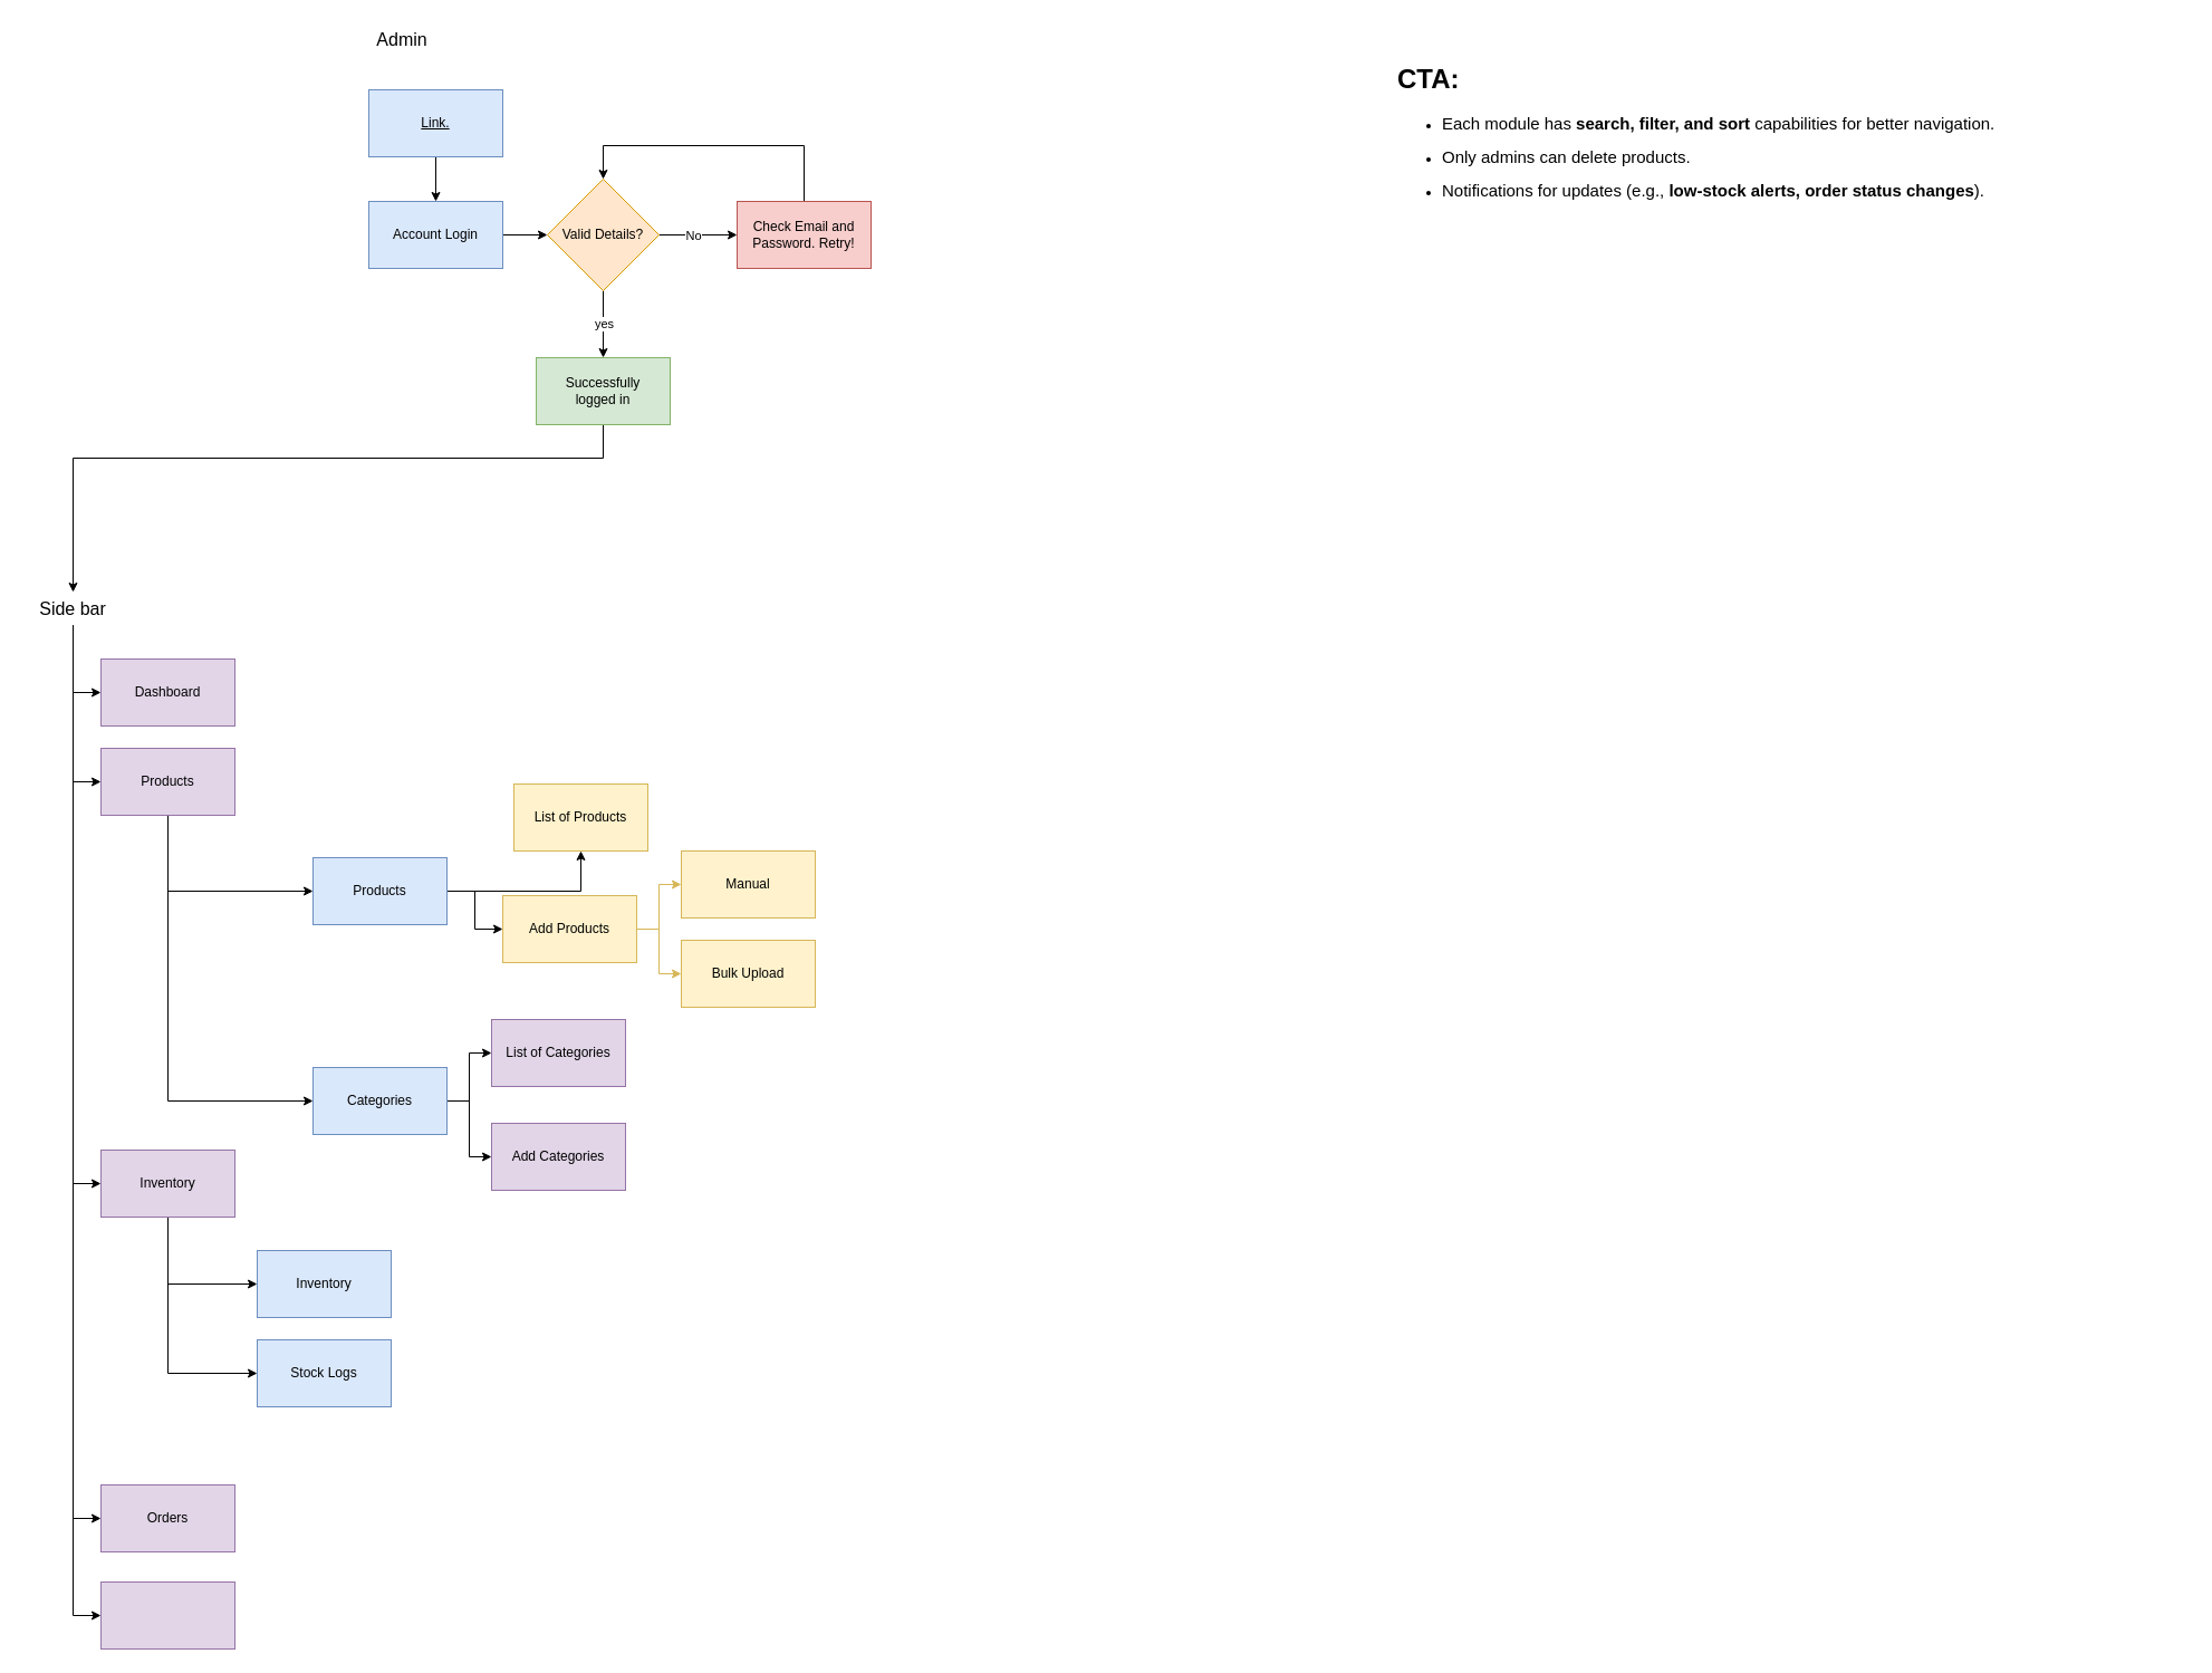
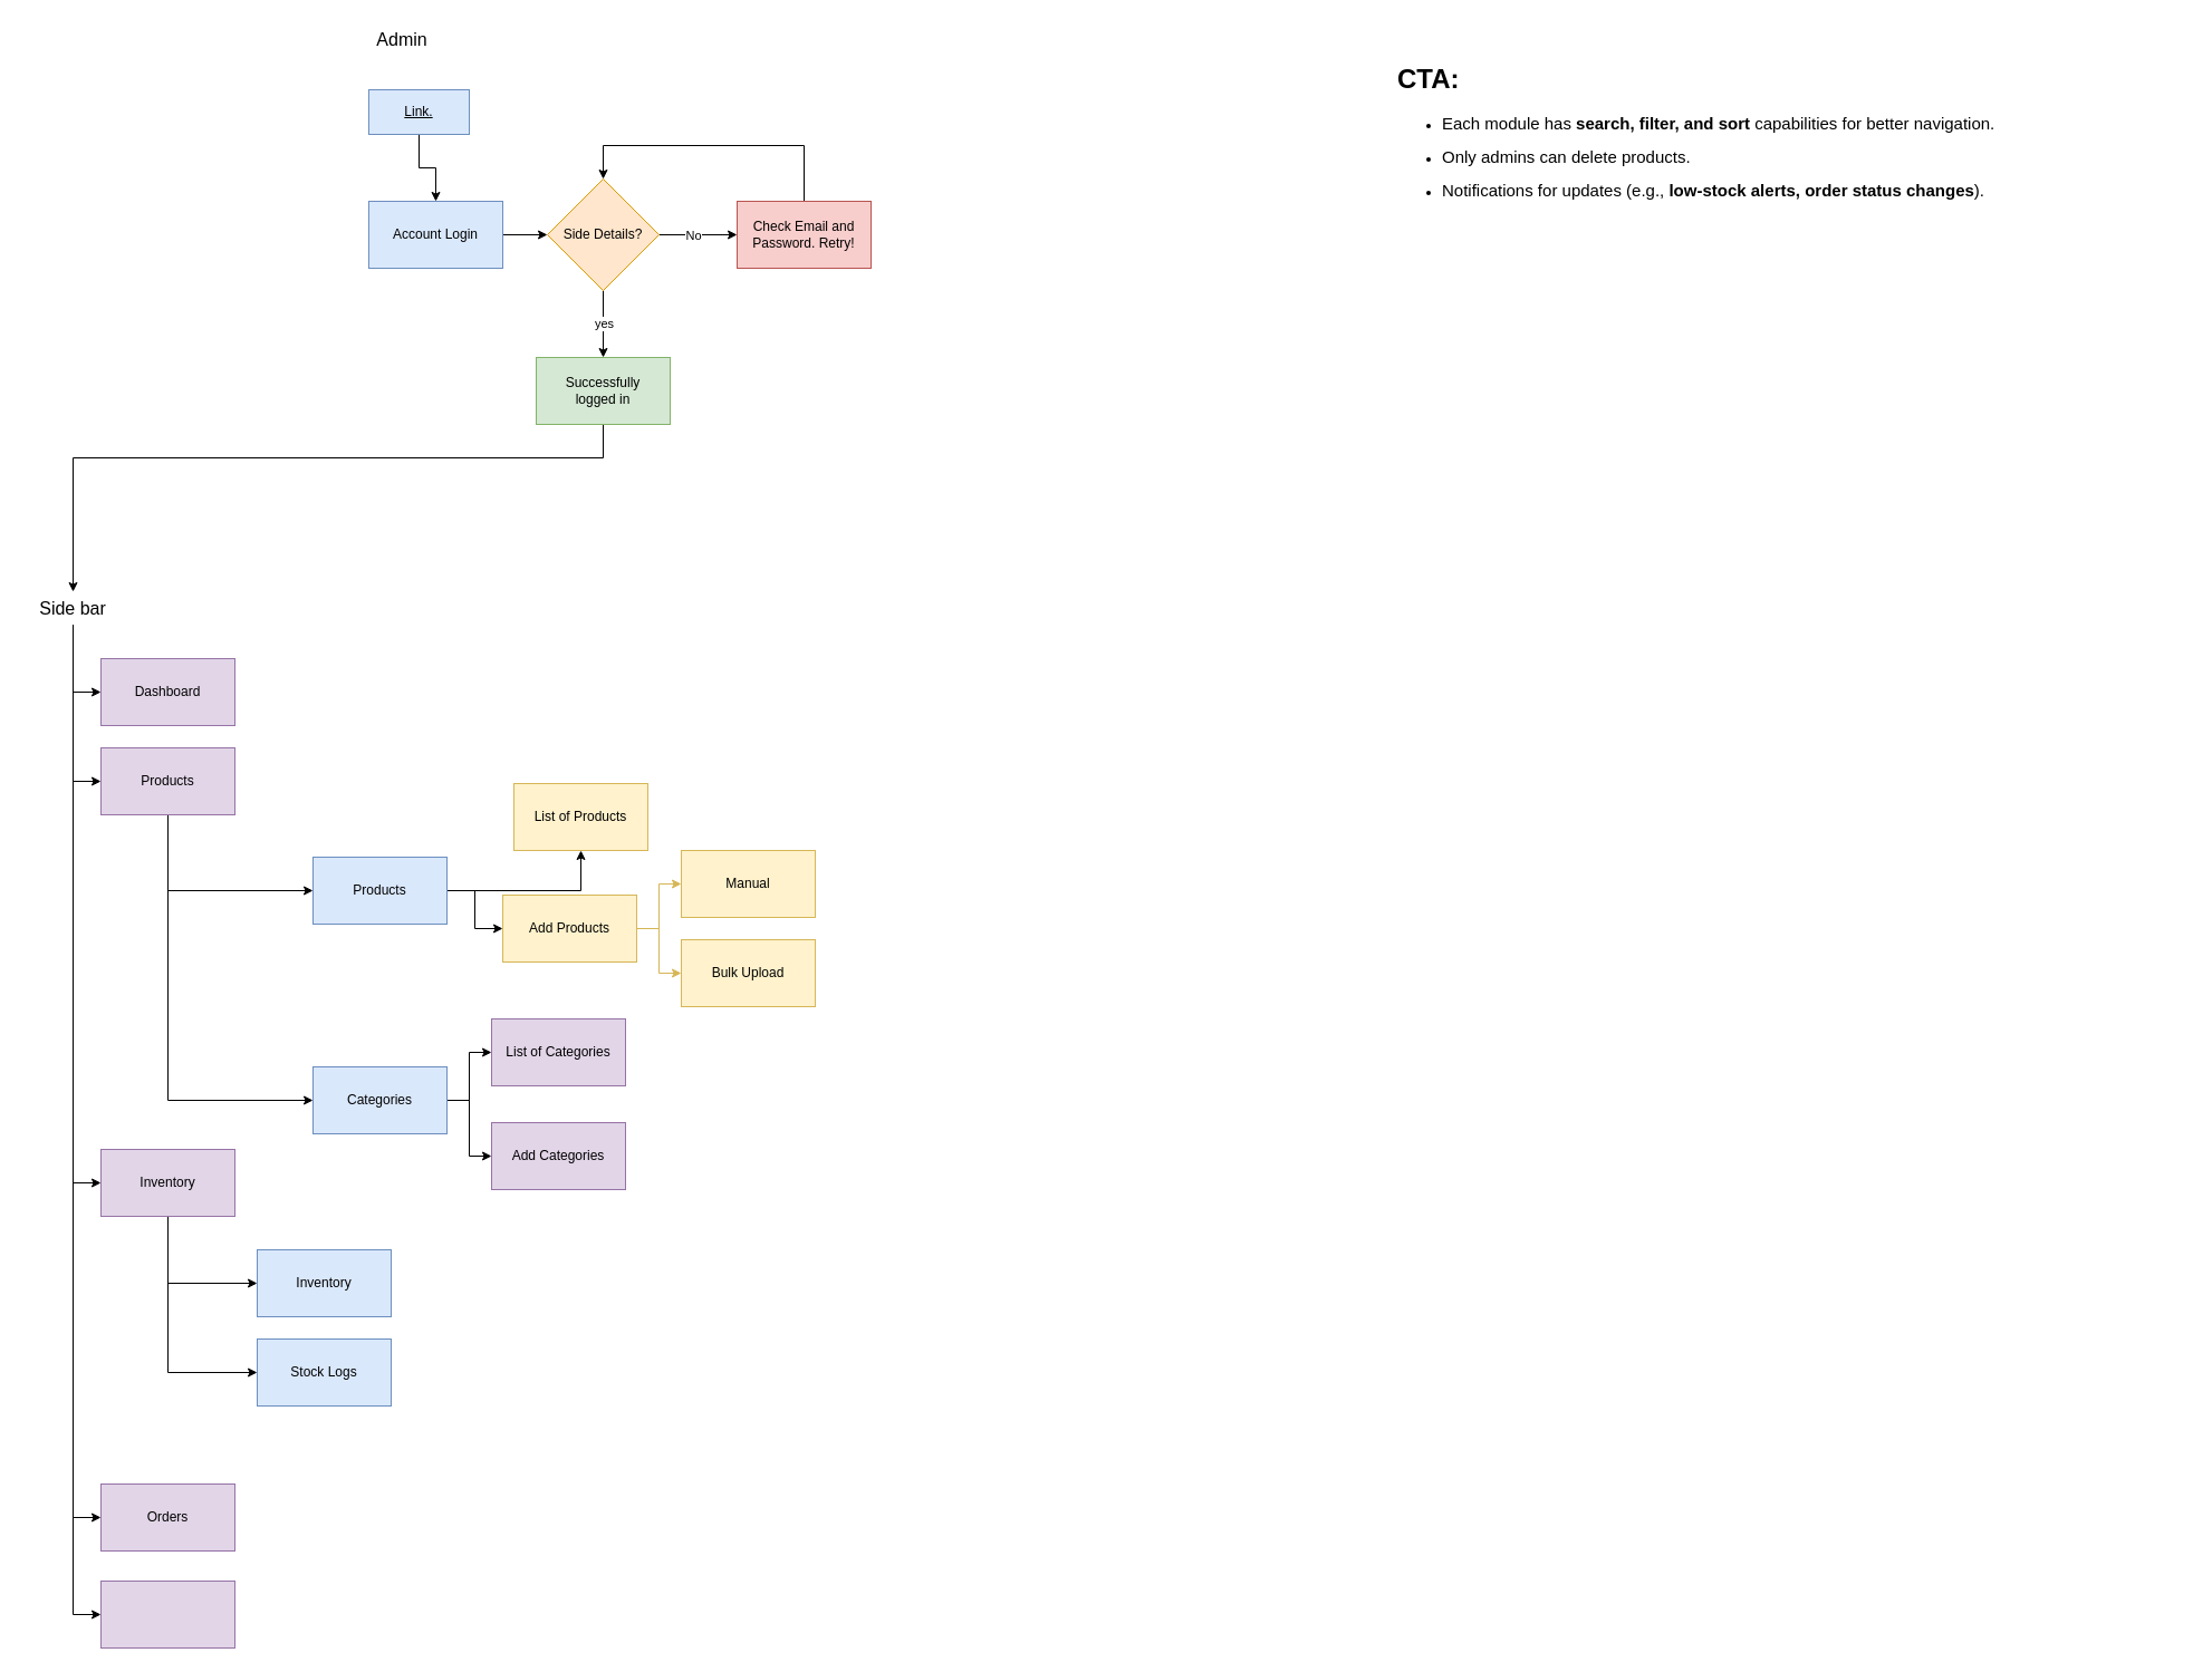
  <mxCell id="0" />
  <mxCell id="1" parent="0" />
  <mxCell id="2" value="" style="edgeStyle=orthogonalEdgeStyle;rounded=0;orthogonalLoop=1;jettySize=auto;html=1;" edge="1" parent="1" source="3" target="6"><mxGeometry relative="1" as="geometry" /></mxCell>
- <mxCell id="3" value="&lt;u&gt;Link.&lt;/u&gt;" style="rounded=0;whiteSpace=wrap;html=1;fillColor=#dae8fc;strokeColor=#6c8ebf;" parent="1" vertex="1"><mxGeometry x="330" y="80" width="120" height="60" as="geometry" /></mxCell>
+ <mxCell id="3" value="&lt;u&gt;Link.&lt;/u&gt;" style="rounded=0;whiteSpace=wrap;html=1;fillColor=#dae8fc;strokeColor=#6c8ebf;" parent="1" vertex="1"><mxGeometry x="330" y="80" width="90" height="40" as="geometry" /></mxCell>
  <mxCell id="4" value="&lt;font style=&quot;font-size: 16px;&quot;&gt;Admin&lt;/font&gt;" style="text;html=1;align=center;verticalAlign=middle;whiteSpace=wrap;rounded=0;" vertex="1" parent="1"><mxGeometry x="330" y="20" width="60" height="30" as="geometry" /></mxCell>
  <mxCell id="5" value="" style="edgeStyle=orthogonalEdgeStyle;rounded=0;orthogonalLoop=1;jettySize=auto;html=1;" edge="1" parent="1" source="6" target="11"><mxGeometry relative="1" as="geometry"><mxPoint x="500" y="210" as="targetPoint" /></mxGeometry></mxCell>
  <mxCell id="6" value="Account Login" style="rounded=0;whiteSpace=wrap;html=1;fillColor=#dae8fc;strokeColor=#6c8ebf;" vertex="1" parent="1"><mxGeometry x="330" y="180" width="120" height="60" as="geometry" /></mxCell>
  <mxCell id="7" value="" style="edgeStyle=orthogonalEdgeStyle;rounded=0;orthogonalLoop=1;jettySize=auto;html=1;" edge="1" parent="1" source="11" target="13"><mxGeometry relative="1" as="geometry" /></mxCell>
  <mxCell id="8" value="yes" style="edgeLabel;html=1;align=center;verticalAlign=middle;resizable=0;points=[];" vertex="1" connectable="0" parent="7"><mxGeometry x="-0.466" y="1" relative="1" as="geometry"><mxPoint x="-1" y="13" as="offset" /></mxGeometry></mxCell>
  <mxCell id="9" value="" style="edgeStyle=orthogonalEdgeStyle;rounded=0;orthogonalLoop=1;jettySize=auto;html=1;" edge="1" parent="1" source="11" target="15"><mxGeometry relative="1" as="geometry" /></mxCell>
  <mxCell id="10" value="No" style="edgeLabel;html=1;align=center;verticalAlign=middle;resizable=0;points=[];" vertex="1" connectable="0" parent="9"><mxGeometry x="-0.274" y="1" relative="1" as="geometry"><mxPoint x="5" y="1" as="offset" /></mxGeometry></mxCell>
- <mxCell id="11" value="Valid Details?" style="rhombus;whiteSpace=wrap;html=1;fillColor=#ffe6cc;strokeColor=#d79b00;" vertex="1" parent="1"><mxGeometry x="490" y="160" width="100" height="100" as="geometry" /></mxCell>
+ <mxCell id="11" value="Side Details?" style="rhombus;whiteSpace=wrap;html=1;fillColor=#ffe6cc;strokeColor=#d79b00;" vertex="1" parent="1"><mxGeometry x="490" y="160" width="100" height="100" as="geometry" /></mxCell>
  <mxCell id="12" style="edgeStyle=orthogonalEdgeStyle;rounded=0;orthogonalLoop=1;jettySize=auto;html=1;entryX=0.5;entryY=0;entryDx=0;entryDy=0;" edge="1" parent="1" source="13" target="36"><mxGeometry relative="1" as="geometry"><Array as="points"><mxPoint x="540" y="410" /><mxPoint x="65" y="410" /></Array></mxGeometry></mxCell>
  <mxCell id="13" value="Successfully &lt;br&gt;logged in" style="whiteSpace=wrap;html=1;fillColor=#d5e8d4;strokeColor=#82b366;" vertex="1" parent="1"><mxGeometry x="480" y="320" width="120" height="60" as="geometry" /></mxCell>
  <mxCell id="14" style="edgeStyle=orthogonalEdgeStyle;rounded=0;orthogonalLoop=1;jettySize=auto;html=1;entryX=0.5;entryY=0;entryDx=0;entryDy=0;" edge="1" parent="1" source="15" target="11"><mxGeometry relative="1" as="geometry"><Array as="points"><mxPoint x="720" y="130" /><mxPoint x="540" y="130" /></Array></mxGeometry></mxCell>
  <mxCell id="15" value="Check Email and Password. Retry!" style="whiteSpace=wrap;html=1;fillColor=#f8cecc;strokeColor=#b85450;" vertex="1" parent="1"><mxGeometry x="660" y="180" width="120" height="60" as="geometry" /></mxCell>
  <mxCell id="16" value="Dashboard" style="whiteSpace=wrap;html=1;fillColor=#e1d5e7;strokeColor=#9673a6;" vertex="1" parent="1"><mxGeometry x="90" y="590" width="120" height="60" as="geometry" /></mxCell>
  <mxCell id="17" value="Orders" style="whiteSpace=wrap;html=1;fillColor=#e1d5e7;strokeColor=#9673a6;" vertex="1" parent="1"><mxGeometry x="90" y="1330" width="120" height="60" as="geometry" /></mxCell>
  <mxCell id="18" value="" style="edgeStyle=orthogonalEdgeStyle;rounded=0;orthogonalLoop=1;jettySize=auto;html=1;" edge="1" parent="1" source="20" target="46"><mxGeometry relative="1" as="geometry"><Array as="points"><mxPoint x="150" y="1150" /></Array></mxGeometry></mxCell>
  <mxCell id="19" value="" style="edgeStyle=orthogonalEdgeStyle;rounded=0;orthogonalLoop=1;jettySize=auto;html=1;" edge="1" parent="1" source="20" target="47"><mxGeometry relative="1" as="geometry"><Array as="points"><mxPoint x="150" y="1230" /></Array></mxGeometry></mxCell>
  <mxCell id="20" value="Inventory" style="whiteSpace=wrap;html=1;fillColor=#e1d5e7;strokeColor=#9673a6;" vertex="1" parent="1"><mxGeometry x="90" y="1030" width="120" height="60" as="geometry" /></mxCell>
  <mxCell id="21" value="" style="edgeStyle=orthogonalEdgeStyle;rounded=0;orthogonalLoop=1;jettySize=auto;html=1;" edge="1" parent="1" source="23" target="25"><mxGeometry relative="1" as="geometry" /></mxCell>
  <mxCell id="22" style="edgeStyle=orthogonalEdgeStyle;rounded=0;orthogonalLoop=1;jettySize=auto;html=1;entryX=0;entryY=0.5;entryDx=0;entryDy=0;" edge="1" parent="1" source="23" target="28"><mxGeometry relative="1" as="geometry" /></mxCell>
  <mxCell id="23" value="Products" style="whiteSpace=wrap;html=1;fillColor=#dae8fc;strokeColor=#6c8ebf;" vertex="1" parent="1"><mxGeometry x="280" y="768" width="120" height="60" as="geometry" /></mxCell>
  <mxCell id="24" value="" style="whiteSpace=wrap;html=1;fillColor=#e1d5e7;strokeColor=#9673a6;" vertex="1" parent="1"><mxGeometry x="90" y="1417" width="120" height="60" as="geometry" /></mxCell>
  <mxCell id="25" value="List of Products" style="whiteSpace=wrap;html=1;fillColor=#fff2cc;strokeColor=#d6b656;" vertex="1" parent="1"><mxGeometry x="460" y="702" width="120" height="60" as="geometry" /></mxCell>
  <mxCell id="26" value="" style="edgeStyle=orthogonalEdgeStyle;rounded=0;orthogonalLoop=1;jettySize=auto;html=1;fillColor=#fff2cc;strokeColor=#d6b656;" edge="1" parent="1" source="28" target="29"><mxGeometry relative="1" as="geometry" /></mxCell>
  <mxCell id="27" value="" style="edgeStyle=orthogonalEdgeStyle;rounded=0;orthogonalLoop=1;jettySize=auto;html=1;fillColor=#fff2cc;strokeColor=#d6b656;" edge="1" parent="1" source="28" target="30"><mxGeometry relative="1" as="geometry" /></mxCell>
  <mxCell id="28" value="Add Products" style="whiteSpace=wrap;html=1;fillColor=#fff2cc;strokeColor=#d6b656;" vertex="1" parent="1"><mxGeometry x="450" y="802" width="120" height="60" as="geometry" /></mxCell>
  <mxCell id="29" value="Manual" style="whiteSpace=wrap;html=1;fillColor=#fff2cc;strokeColor=#d6b656;" vertex="1" parent="1"><mxGeometry x="610" y="762" width="120" height="60" as="geometry" /></mxCell>
  <mxCell id="30" value="Bulk Upload" style="whiteSpace=wrap;html=1;fillColor=#fff2cc;strokeColor=#d6b656;" vertex="1" parent="1"><mxGeometry x="610" y="842" width="120" height="60" as="geometry" /></mxCell>
  <mxCell id="31" style="edgeStyle=orthogonalEdgeStyle;rounded=0;orthogonalLoop=1;jettySize=auto;html=1;entryX=0;entryY=0.5;entryDx=0;entryDy=0;" edge="1" parent="1" source="36" target="16"><mxGeometry relative="1" as="geometry" /></mxCell>
  <mxCell id="32" style="edgeStyle=orthogonalEdgeStyle;rounded=0;orthogonalLoop=1;jettySize=auto;html=1;entryX=0;entryY=0.5;entryDx=0;entryDy=0;" edge="1" parent="1" source="36" target="20"><mxGeometry relative="1" as="geometry" /></mxCell>
  <mxCell id="33" style="edgeStyle=orthogonalEdgeStyle;rounded=0;orthogonalLoop=1;jettySize=auto;html=1;entryX=0;entryY=0.5;entryDx=0;entryDy=0;" edge="1" parent="1" source="36" target="17"><mxGeometry relative="1" as="geometry" /></mxCell>
  <mxCell id="34" style="edgeStyle=orthogonalEdgeStyle;rounded=0;orthogonalLoop=1;jettySize=auto;html=1;entryX=0;entryY=0.5;entryDx=0;entryDy=0;" edge="1" parent="1" source="36" target="24"><mxGeometry relative="1" as="geometry" /></mxCell>
  <mxCell id="35" style="edgeStyle=orthogonalEdgeStyle;rounded=0;orthogonalLoop=1;jettySize=auto;html=1;entryX=0;entryY=0.5;entryDx=0;entryDy=0;" edge="1" parent="1" source="36" target="45"><mxGeometry relative="1" as="geometry" /></mxCell>
  <mxCell id="36" value="&lt;font style=&quot;font-size: 16px;&quot;&gt;Side bar&lt;/font&gt;" style="text;html=1;align=center;verticalAlign=middle;whiteSpace=wrap;rounded=0;" vertex="1" parent="1"><mxGeometry x="20" y="530" width="90" height="30" as="geometry" /></mxCell>
  <mxCell id="37" value="&lt;h1 style=&quot;margin-top: 0px;&quot;&gt;&lt;span style=&quot;background-color: transparent; color: light-dark(rgb(0, 0, 0), rgb(255, 255, 255));&quot;&gt;CTA:&lt;/span&gt;&lt;/h1&gt;&lt;div&gt;&lt;ul data-pm-slice=&quot;3 3 []&quot; data-spread=&quot;false&quot;&gt;&lt;li&gt;&lt;p&gt;&lt;font style=&quot;font-size: 15px;&quot;&gt;Each module has &lt;b&gt;search, filter, and sort &lt;/b&gt;capabilities for better navigation.&lt;/font&gt;&lt;/p&gt;&lt;/li&gt;&lt;li&gt;&lt;p&gt;&lt;font style=&quot;font-size: 15px;&quot;&gt;Only admins can delete products.&lt;/font&gt;&lt;/p&gt;&lt;/li&gt;&lt;li&gt;&lt;p&gt;&lt;font style=&quot;font-size: 15px;&quot;&gt;Notifications for updates (e.g., &lt;b&gt;low-stock alerts, order status changes&lt;/b&gt;).&lt;/font&gt;&lt;/p&gt;&lt;/li&gt;&lt;/ul&gt;&lt;/div&gt;" style="text;html=1;whiteSpace=wrap;overflow=hidden;rounded=0;" vertex="1" parent="1"><mxGeometry x="1250" y="50" width="710" height="160" as="geometry" /></mxCell>
  <mxCell id="38" value="" style="edgeStyle=orthogonalEdgeStyle;rounded=0;orthogonalLoop=1;jettySize=auto;html=1;" edge="1" parent="1" source="40" target="41"><mxGeometry relative="1" as="geometry" /></mxCell>
  <mxCell id="39" value="" style="edgeStyle=orthogonalEdgeStyle;rounded=0;orthogonalLoop=1;jettySize=auto;html=1;" edge="1" parent="1" source="40" target="42"><mxGeometry relative="1" as="geometry" /></mxCell>
  <mxCell id="40" value="Categories" style="whiteSpace=wrap;html=1;fillColor=#dae8fc;strokeColor=#6c8ebf;" vertex="1" parent="1"><mxGeometry x="280" y="956" width="120" height="60" as="geometry" /></mxCell>
  <mxCell id="41" value="List of Categories" style="whiteSpace=wrap;html=1;fillColor=#e1d5e7;strokeColor=#9673a6;" vertex="1" parent="1"><mxGeometry x="440" y="913" width="120" height="60" as="geometry" /></mxCell>
  <mxCell id="42" value="Add Categories" style="whiteSpace=wrap;html=1;fillColor=#e1d5e7;strokeColor=#9673a6;" vertex="1" parent="1"><mxGeometry x="440" y="1006" width="120" height="60" as="geometry" /></mxCell>
  <mxCell id="43" style="edgeStyle=orthogonalEdgeStyle;rounded=0;orthogonalLoop=1;jettySize=auto;html=1;entryX=0;entryY=0.5;entryDx=0;entryDy=0;" edge="1" parent="1" source="45" target="23"><mxGeometry relative="1" as="geometry"><Array as="points"><mxPoint x="150" y="798" /></Array></mxGeometry></mxCell>
  <mxCell id="44" style="edgeStyle=orthogonalEdgeStyle;rounded=0;orthogonalLoop=1;jettySize=auto;html=1;entryX=0;entryY=0.5;entryDx=0;entryDy=0;" edge="1" parent="1" source="45" target="40"><mxGeometry relative="1" as="geometry"><Array as="points"><mxPoint x="150" y="986" /></Array></mxGeometry></mxCell>
  <mxCell id="45" value="Products" style="whiteSpace=wrap;html=1;fillColor=#e1d5e7;strokeColor=#9673a6;" vertex="1" parent="1"><mxGeometry x="90" y="670" width="120" height="60" as="geometry" /></mxCell>
  <mxCell id="46" value="Inventory" style="whiteSpace=wrap;html=1;fillColor=#dae8fc;strokeColor=#6c8ebf;" vertex="1" parent="1"><mxGeometry x="230" y="1120" width="120" height="60" as="geometry" /></mxCell>
  <mxCell id="47" value="Stock Logs" style="whiteSpace=wrap;html=1;fillColor=#dae8fc;strokeColor=#6c8ebf;" vertex="1" parent="1"><mxGeometry x="230" y="1200" width="120" height="60" as="geometry" /></mxCell>
